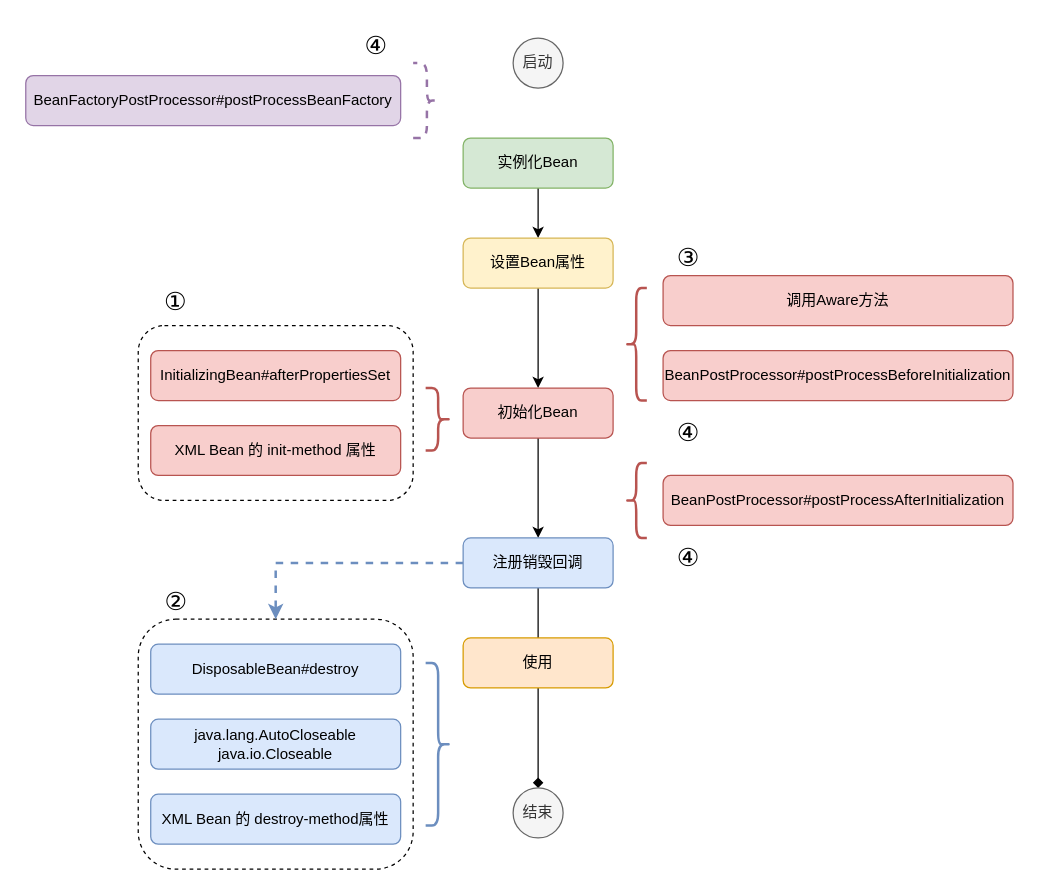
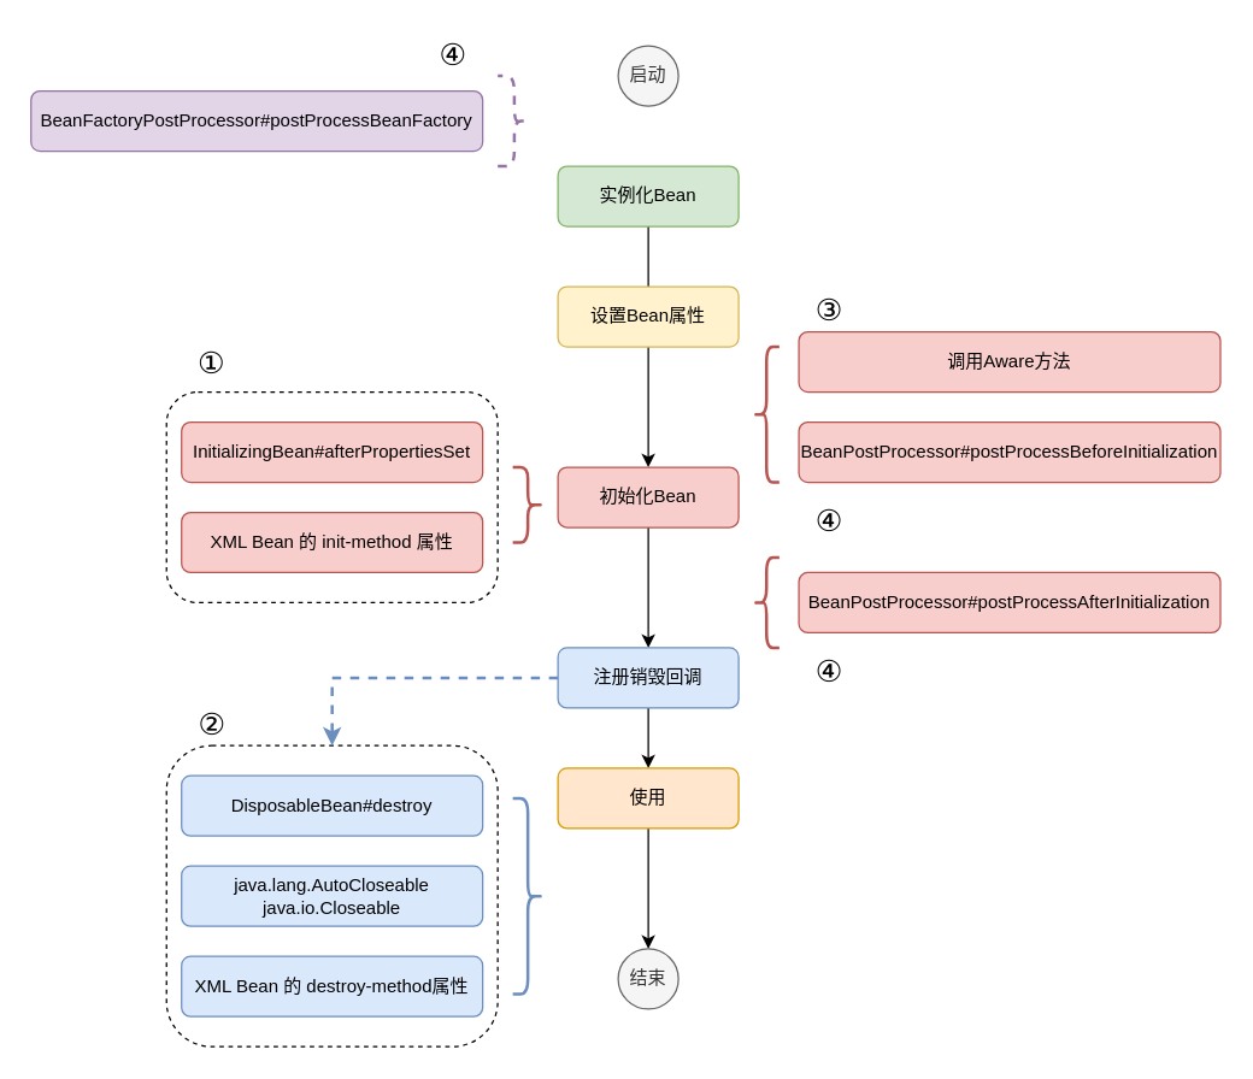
  <mxCell id="0" />
  <mxCell id="1" parent="0" />
  <mxCell id="2" value="" style="rounded=1;whiteSpace=wrap;html=1;strokeWidth=1;dashed=1;" vertex="1" parent="1"><mxGeometry x="110" y="260" width="220" height="140" as="geometry" /></mxCell>
  <mxCell id="3" value="" style="rounded=1;whiteSpace=wrap;html=1;strokeWidth=1;dashed=1;" vertex="1" parent="1"><mxGeometry x="110" y="495" width="220" height="200" as="geometry" /></mxCell>
  <mxCell id="4" value="启动" style="ellipse;whiteSpace=wrap;html=1;aspect=fixed;fillColor=#f5f5f5;strokeColor=#666666;fontColor=#333333;" vertex="1" parent="1"><mxGeometry x="410" y="30" width="40" height="40" as="geometry" /></mxCell>
- <mxCell id="5" style="edgeStyle=orthogonalEdgeStyle;rounded=0;orthogonalLoop=1;jettySize=auto;html=1;entryX=0.5;entryY=0;entryDx=0;entryDy=0;fillColor=#d5e8d4;strokeColor=#000000;" edge="1" parent="1" source="6" target="8"><mxGeometry relative="1" as="geometry" /></mxCell>
+ <mxCell id="5" style="edgeStyle=orthogonalEdgeStyle;rounded=0;orthogonalLoop=1;jettySize=auto;html=1;entryX=0.5;entryY=0;entryDx=0;entryDy=0;fillColor=#d5e8d4;strokeColor=#000000;endArrow=none;" edge="1" parent="1" source="6" target="8"><mxGeometry relative="1" as="geometry" /></mxCell>
  <mxCell id="6" value="实例化Bean" style="rounded=1;whiteSpace=wrap;html=1;fillColor=#d5e8d4;strokeColor=#82b366;" vertex="1" parent="1"><mxGeometry x="370" y="110" width="120" height="40" as="geometry" /></mxCell>
  <mxCell id="7" style="edgeStyle=orthogonalEdgeStyle;rounded=0;orthogonalLoop=1;jettySize=auto;html=1;entryX=0.5;entryY=0;entryDx=0;entryDy=0;fillColor=#d5e8d4;strokeColor=#000000;" edge="1" parent="1" source="8" target="10"><mxGeometry relative="1" as="geometry" /></mxCell>
  <mxCell id="8" value="设置Bean属性" style="rounded=1;whiteSpace=wrap;html=1;fillColor=#fff2cc;strokeColor=#d6b656;" vertex="1" parent="1"><mxGeometry x="370" y="190" width="120" height="40" as="geometry" /></mxCell>
  <mxCell id="9" style="edgeStyle=orthogonalEdgeStyle;rounded=0;orthogonalLoop=1;jettySize=auto;html=1;fillColor=#d5e8d4;strokeColor=#000000;" edge="1" parent="1" source="10" target="16"><mxGeometry relative="1" as="geometry" /></mxCell>
  <mxCell id="10" value="初始化Bean" style="rounded=1;whiteSpace=wrap;html=1;fillColor=#f8cecc;strokeColor=#b85450;" vertex="1" parent="1"><mxGeometry x="370" y="310" width="120" height="40" as="geometry" /></mxCell>
  <mxCell id="11" value="InitializingBean#afterPropertiesSet" style="rounded=1;whiteSpace=wrap;html=1;fillColor=#f8cecc;strokeColor=#b85450;" vertex="1" parent="1"><mxGeometry x="120" y="280" width="200" height="40" as="geometry" /></mxCell>
  <mxCell id="12" value="" style="shape=curlyBracket;whiteSpace=wrap;html=1;rounded=1;direction=west;fillColor=#f8cecc;strokeColor=#b85450;strokeWidth=2;perimeterSpacing=0;" vertex="1" parent="1"><mxGeometry x="340" y="310" width="20" height="50" as="geometry" /></mxCell>
  <mxCell id="13" value="XML Bean 的 init-method 属性" style="rounded=1;whiteSpace=wrap;html=1;fillColor=#f8cecc;strokeColor=#b85450;" vertex="1" parent="1"><mxGeometry x="120" y="340" width="200" height="40" as="geometry" /></mxCell>
- <mxCell id="14" style="edgeStyle=orthogonalEdgeStyle;rounded=0;orthogonalLoop=1;jettySize=auto;html=1;entryX=0.5;entryY=0;entryDx=0;entryDy=0;fillColor=#d5e8d4;strokeColor=#000000;endArrow=none;" edge="1" parent="1" source="16" target="22"><mxGeometry relative="1" as="geometry" /></mxCell>
+ <mxCell id="14" style="edgeStyle=orthogonalEdgeStyle;rounded=0;orthogonalLoop=1;jettySize=auto;html=1;entryX=0.5;entryY=0;entryDx=0;entryDy=0;fillColor=#d5e8d4;strokeColor=#000000;" edge="1" parent="1" source="16" target="22"><mxGeometry relative="1" as="geometry" /></mxCell>
  <mxCell id="15" style="edgeStyle=orthogonalEdgeStyle;rounded=0;orthogonalLoop=1;jettySize=auto;html=1;entryX=0.5;entryY=0;entryDx=0;entryDy=0;dashed=1;strokeColor=#6c8ebf;fillColor=#dae8fc;strokeWidth=2;" edge="1" parent="1" source="16" target="3"><mxGeometry relative="1" as="geometry" /></mxCell>
  <mxCell id="16" value="注册销毁回调" style="rounded=1;whiteSpace=wrap;html=1;fillColor=#dae8fc;strokeColor=#6c8ebf;" vertex="1" parent="1"><mxGeometry x="370" y="430" width="120" height="40" as="geometry" /></mxCell>
  <mxCell id="17" value="" style="shape=curlyBracket;whiteSpace=wrap;html=1;rounded=1;direction=west;fillColor=#dae8fc;strokeColor=#6c8ebf;strokeWidth=2;" vertex="1" parent="1"><mxGeometry x="340" y="530" width="20" height="130" as="geometry" /></mxCell>
  <mxCell id="18" value="DisposableBean#destroy" style="rounded=1;whiteSpace=wrap;html=1;fillColor=#dae8fc;strokeColor=#6c8ebf;" vertex="1" parent="1"><mxGeometry x="120" y="515" width="200" height="40" as="geometry" /></mxCell>
  <mxCell id="19" value="java.lang.AutoCloseable&lt;br&gt;java.io.Closeable" style="rounded=1;whiteSpace=wrap;html=1;fillColor=#dae8fc;strokeColor=#6c8ebf;" vertex="1" parent="1"><mxGeometry x="120" y="575" width="200" height="40" as="geometry" /></mxCell>
  <mxCell id="20" value="XML Bean 的 destroy-method属性" style="rounded=1;whiteSpace=wrap;html=1;fillColor=#dae8fc;strokeColor=#6c8ebf;" vertex="1" parent="1"><mxGeometry x="120" y="635" width="200" height="40" as="geometry" /></mxCell>
- <mxCell id="21" style="edgeStyle=orthogonalEdgeStyle;rounded=0;orthogonalLoop=1;jettySize=auto;html=1;fillColor=#d5e8d4;strokeColor=#000000;endArrow=diamond;" edge="1" parent="1" source="22" target="23"><mxGeometry relative="1" as="geometry" /></mxCell>
+ <mxCell id="21" style="edgeStyle=orthogonalEdgeStyle;rounded=0;orthogonalLoop=1;jettySize=auto;html=1;fillColor=#d5e8d4;strokeColor=#000000;" edge="1" parent="1" source="22" target="23"><mxGeometry relative="1" as="geometry" /></mxCell>
  <mxCell id="22" value="使用" style="rounded=1;whiteSpace=wrap;html=1;fillColor=#ffe6cc;strokeColor=#d79b00;" vertex="1" parent="1"><mxGeometry x="370" y="510" width="120" height="40" as="geometry" /></mxCell>
  <mxCell id="23" value="结束" style="ellipse;whiteSpace=wrap;html=1;aspect=fixed;fillColor=#f5f5f5;strokeColor=#666666;fontColor=#333333;" vertex="1" parent="1"><mxGeometry x="410" y="630" width="40" height="40" as="geometry" /></mxCell>
  <mxCell id="24" value="" style="shape=curlyBracket;whiteSpace=wrap;html=1;rounded=1;fillColor=#f8cecc;strokeColor=#b85450;strokeWidth=2;" vertex="1" parent="1"><mxGeometry x="500" y="230" width="17" height="90" as="geometry" /></mxCell>
  <mxCell id="25" value="调用Aware方法" style="rounded=1;whiteSpace=wrap;html=1;fillColor=#f8cecc;strokeColor=#b85450;" vertex="1" parent="1"><mxGeometry x="530" y="220" width="280" height="40" as="geometry" /></mxCell>
  <mxCell id="26" value="BeanPostProcessor#postProcessBeforeInitialization" style="rounded=1;whiteSpace=wrap;html=1;fillColor=#f8cecc;strokeColor=#b85450;" vertex="1" parent="1"><mxGeometry x="530" y="280" width="280" height="40" as="geometry" /></mxCell>
  <mxCell id="27" value="" style="shape=curlyBracket;whiteSpace=wrap;html=1;rounded=1;fillColor=#f8cecc;strokeColor=#b85450;strokeWidth=2;" vertex="1" parent="1"><mxGeometry x="500" y="370" width="17" height="60" as="geometry" /></mxCell>
  <mxCell id="28" value="BeanPostProcessor#postProcessAfterInitialization" style="rounded=1;whiteSpace=wrap;html=1;fillColor=#f8cecc;strokeColor=#b85450;" vertex="1" parent="1"><mxGeometry x="530" y="380" width="280" height="40" as="geometry" /></mxCell>
  <mxCell id="29" value="①" style="text;html=1;strokeColor=none;fillColor=none;align=center;verticalAlign=middle;whiteSpace=wrap;rounded=0;dashed=1;fontStyle=0;strokeWidth=1;fontSize=20;" vertex="1" parent="1"><mxGeometry x="120" y="230" width="40" height="20" as="geometry" /></mxCell>
  <mxCell id="30" value="②" style="text;html=1;align=center;verticalAlign=middle;resizable=0;points=[];;autosize=1;fontSize=20;" vertex="1" parent="1"><mxGeometry x="120" y="465" width="40" height="30" as="geometry" /></mxCell>
  <mxCell id="31" value="③" style="text;html=1;align=center;verticalAlign=middle;resizable=0;points=[];;autosize=1;fontSize=20;" vertex="1" parent="1"><mxGeometry x="530" y="190" width="40" height="30" as="geometry" /></mxCell>
  <mxCell id="32" value="④" style="text;html=1;align=center;verticalAlign=middle;resizable=0;points=[];;autosize=1;fontSize=20;" vertex="1" parent="1"><mxGeometry x="530" y="330" width="40" height="30" as="geometry" /></mxCell>
  <mxCell id="33" value="BeanFactoryPostProcessor#postProcessBeanFactory" style="rounded=1;whiteSpace=wrap;html=1;fillColor=#e1d5e7;strokeColor=#9673a6;" vertex="1" parent="1"><mxGeometry x="20" y="60" width="300" height="40" as="geometry" /></mxCell>
  <mxCell id="34" value="" style="shape=curlyBracket;whiteSpace=wrap;html=1;rounded=1;dashed=1;strokeWidth=2;direction=west;size=0.45;fillColor=#e1d5e7;strokeColor=#9673a6;" vertex="1" parent="1"><mxGeometry x="330" y="50" width="20" height="60" as="geometry" /></mxCell>
  <mxCell id="35" value="④" style="text;html=1;align=center;verticalAlign=middle;resizable=0;points=[];;autosize=1;fontSize=20;" vertex="1" parent="1"><mxGeometry x="530" y="430" width="40" height="30" as="geometry" /></mxCell>
  <mxCell id="36" value="④" style="text;html=1;align=center;verticalAlign=middle;resizable=0;points=[];;autosize=1;fontSize=20;" vertex="1" parent="1"><mxGeometry x="280" y="20" width="40" height="30" as="geometry" /></mxCell>
